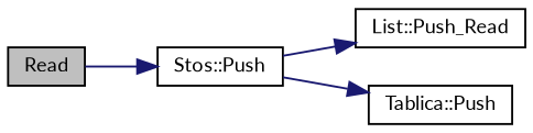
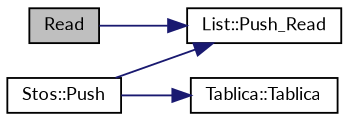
  digraph {
    fontname=Lato
    rankdir=LR
    node [color=black fillcolor=white fontname=Lato fontsize=10 shape=record style=filled]
    edge [color=midnightblue fontname=Lato fontsize=10 labelfontname=Helvetica labelfontsize=10 style=solid]
    n1 [fillcolor=grey75 fontcolor=black height=0.2 label=Read width=0.4]
    n2 [height=0.2 label="Stos::Push" width=0.4]
    n3 [height=0.2 label="List::Push_Read" width=0.4]
-   n4 [height=0.2 label="Tablica::Push" width=0.4]
-   n1 -> n2
+   n4 [height=0.2 label="Tablica::Tablica" width=0.4]
+   n1 -> n3
    n2 -> n3
    n2 -> n4
  }
